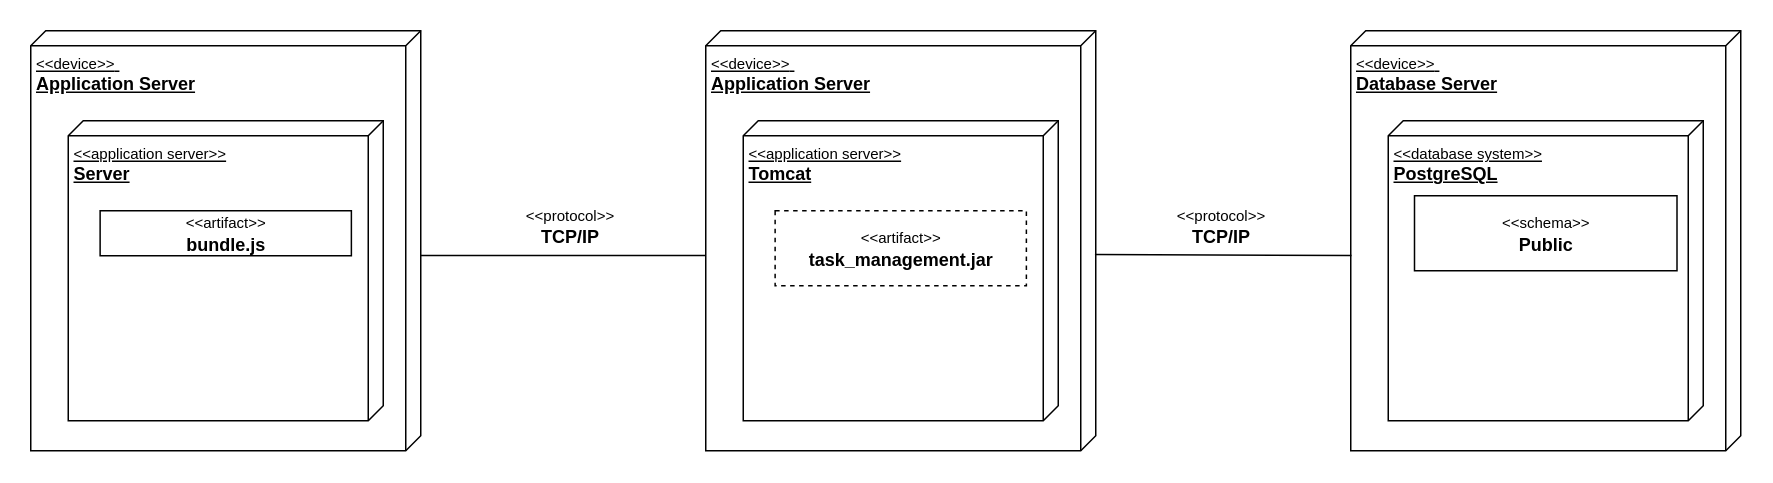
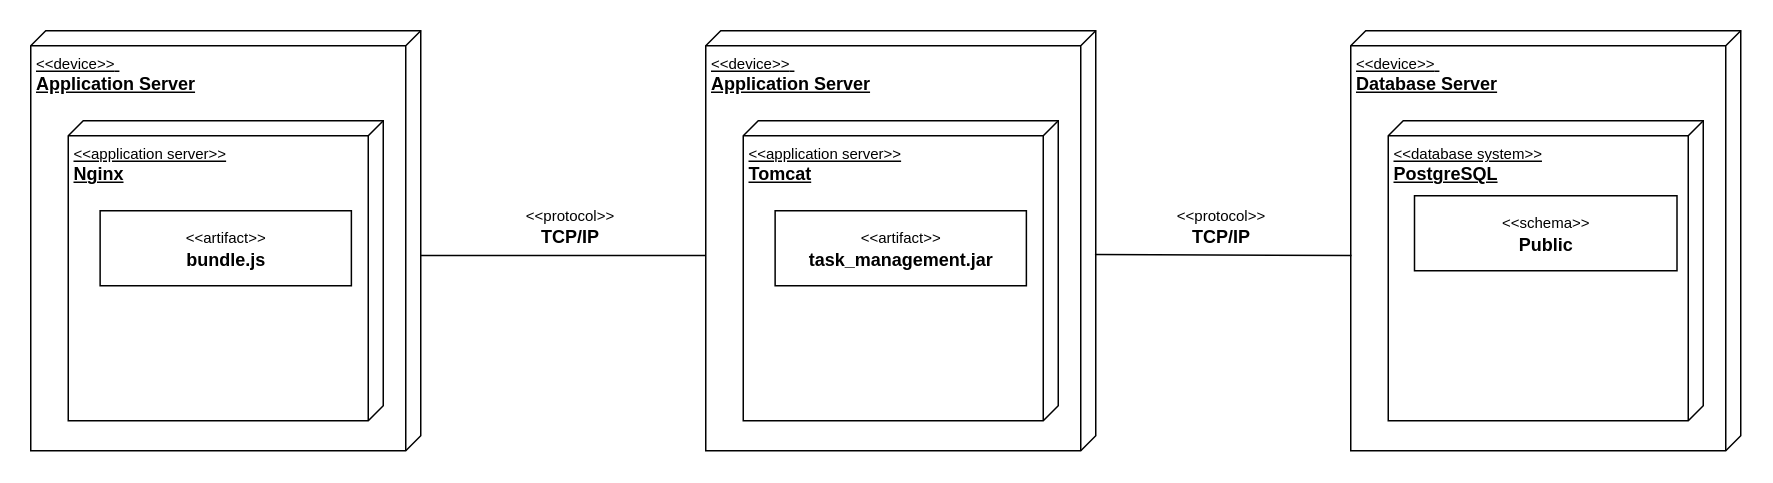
  <mxCell id="0" />
  <mxCell id="1" parent="0" />
  <mxCell id="2" value="&lt;font style=&quot;font-size: 10px&quot;&gt;&amp;lt;&amp;lt;device&amp;gt;&amp;gt;&lt;/font&gt;&lt;b&gt;&amp;nbsp;&lt;br&gt;Database Server&lt;/b&gt;" style="verticalAlign=top;align=left;spacingTop=8;spacingLeft=2;spacingRight=12;shape=cube;size=10;direction=south;fontStyle=4;html=1;" parent="1" vertex="1"><mxGeometry x="900" y="20" width="260" height="280" as="geometry" /></mxCell>
  <mxCell id="3" value="&lt;font&gt;&lt;span style=&quot;font-size: 10px&quot;&gt;&amp;lt;&amp;lt;database system&amp;gt;&amp;gt;&lt;/span&gt;&lt;br&gt;&lt;font style=&quot;font-size: 12px&quot;&gt;&lt;b&gt;PostgreSQL&lt;/b&gt;&lt;/font&gt;&lt;br&gt;&lt;/font&gt;" style="verticalAlign=top;align=left;spacingTop=8;spacingLeft=2;spacingRight=12;shape=cube;size=10;direction=south;fontStyle=4;html=1;" parent="1" vertex="1"><mxGeometry x="925" y="80" width="210" height="200" as="geometry" /></mxCell>
  <mxCell id="4" value="&lt;font&gt;&lt;span style=&quot;font-size: 10px&quot;&gt;&amp;lt;&amp;lt;schema&amp;gt;&amp;gt;&lt;/span&gt;&lt;br&gt;&lt;font style=&quot;font-size: 12px&quot;&gt;&lt;b&gt;Public&lt;/b&gt;&lt;/font&gt;&lt;br&gt;&lt;/font&gt;" style="html=1;" parent="1" vertex="1"><mxGeometry x="942.5" y="130" width="175" height="50" as="geometry" /></mxCell>
  <mxCell id="5" value="&lt;font style=&quot;font-size: 10px&quot;&gt;&amp;lt;&amp;lt;device&amp;gt;&amp;gt;&lt;/font&gt;&lt;b&gt;&amp;nbsp;&lt;br&gt;Application Server&lt;br&gt;&lt;/b&gt;" style="verticalAlign=top;align=left;spacingTop=8;spacingLeft=2;spacingRight=12;shape=cube;size=10;direction=south;fontStyle=4;html=1;" parent="1" vertex="1"><mxGeometry x="470" y="20" width="260" height="280" as="geometry" /></mxCell>
  <mxCell id="6" value="&lt;font&gt;&lt;span style=&quot;font-size: 10px&quot;&gt;&amp;lt;&amp;lt;application server&amp;gt;&amp;gt;&lt;/span&gt;&lt;br&gt;&lt;font style=&quot;font-size: 12px&quot;&gt;&lt;b&gt;Tomcat&lt;/b&gt;&lt;/font&gt;&lt;br&gt;&lt;/font&gt;" style="verticalAlign=top;align=left;spacingTop=8;spacingLeft=2;spacingRight=12;shape=cube;size=10;direction=south;fontStyle=4;html=1;" parent="1" vertex="1"><mxGeometry x="495" y="80" width="210" height="200" as="geometry" /></mxCell>
- <mxCell id="7" value="&lt;font&gt;&lt;span style=&quot;font-size: 10px&quot;&gt;&amp;lt;&amp;lt;artifact&amp;gt;&amp;gt;&lt;/span&gt;&lt;br&gt;&lt;font style=&quot;font-size: 12px&quot;&gt;&lt;b&gt;task_management.jar&lt;/b&gt;&lt;/font&gt;&lt;br&gt;&lt;/font&gt;" style="html=1;dashed=1;" parent="1" vertex="1"><mxGeometry x="516.25" y="140" width="167.5" height="50" as="geometry" /></mxCell>
+ <mxCell id="7" value="&lt;font&gt;&lt;span style=&quot;font-size: 10px&quot;&gt;&amp;lt;&amp;lt;artifact&amp;gt;&amp;gt;&lt;/span&gt;&lt;br&gt;&lt;font style=&quot;font-size: 12px&quot;&gt;&lt;b&gt;task_management.jar&lt;/b&gt;&lt;/font&gt;&lt;br&gt;&lt;/font&gt;" style="html=1;" parent="1" vertex="1"><mxGeometry x="516.25" y="140" width="167.5" height="50" as="geometry" /></mxCell>
  <mxCell id="8" value="" style="endArrow=none;html=1;exitX=0.533;exitY=0.002;exitDx=0;exitDy=0;exitPerimeter=0;entryX=0.535;entryY=0.998;entryDx=0;entryDy=0;entryPerimeter=0;" parent="1" source="5" target="2" edge="1"><mxGeometry width="50" height="50" relative="1" as="geometry"><mxPoint x="810" y="170" as="sourcePoint" /><mxPoint x="860" y="120" as="targetPoint" /></mxGeometry></mxCell>
  <mxCell id="9" value="&lt;font&gt;&lt;span style=&quot;font-size: 10px&quot;&gt;&amp;lt;&amp;lt;protocol&amp;gt;&amp;gt;&lt;/span&gt;&lt;br&gt;&lt;font style=&quot;font-size: 12px&quot;&gt;&lt;b&gt;TCP/IP&lt;/b&gt;&lt;/font&gt;&lt;br&gt;&lt;/font&gt;" style="text;html=1;strokeColor=none;fillColor=none;align=center;verticalAlign=middle;whiteSpace=wrap;rounded=0;" parent="1" vertex="1"><mxGeometry x="794" y="140" width="40" height="20" as="geometry" /></mxCell>
  <mxCell id="10" value="&lt;font style=&quot;font-size: 10px&quot;&gt;&amp;lt;&amp;lt;device&amp;gt;&amp;gt;&lt;/font&gt;&lt;b&gt;&amp;nbsp;&lt;br&gt;Application Server&lt;br&gt;&lt;/b&gt;" style="verticalAlign=top;align=left;spacingTop=8;spacingLeft=2;spacingRight=12;shape=cube;size=10;direction=south;fontStyle=4;html=1;" parent="1" vertex="1"><mxGeometry x="20" y="20" width="260" height="280" as="geometry" /></mxCell>
- <mxCell id="11" value="&lt;font&gt;&lt;span style=&quot;font-size: 10px&quot;&gt;&amp;lt;&amp;lt;application server&amp;gt;&amp;gt;&lt;/span&gt;&lt;br&gt;&lt;b&gt;Server&lt;/b&gt;&lt;br&gt;&lt;/font&gt;" style="verticalAlign=top;align=left;spacingTop=8;spacingLeft=2;spacingRight=12;shape=cube;size=10;direction=south;fontStyle=4;html=1;" parent="1" vertex="1"><mxGeometry x="45" y="80" width="210" height="200" as="geometry" /></mxCell>
- <mxCell id="12" value="&lt;font&gt;&lt;span style=&quot;font-size: 10px&quot;&gt;&amp;lt;&amp;lt;artifact&amp;gt;&amp;gt;&lt;/span&gt;&lt;br&gt;&lt;b&gt;bundle.js&lt;/b&gt;&lt;br&gt;&lt;/font&gt;" style="html=1;" parent="1" vertex="1"><mxGeometry x="66.25" y="140" width="167.5" height="30" as="geometry" /></mxCell>
+ <mxCell id="11" value="&lt;font&gt;&lt;span style=&quot;font-size: 10px&quot;&gt;&amp;lt;&amp;lt;application server&amp;gt;&amp;gt;&lt;/span&gt;&lt;br&gt;&lt;b&gt;Nginx&lt;/b&gt;&lt;br&gt;&lt;/font&gt;" style="verticalAlign=top;align=left;spacingTop=8;spacingLeft=2;spacingRight=12;shape=cube;size=10;direction=south;fontStyle=4;html=1;" parent="1" vertex="1"><mxGeometry x="45" y="80" width="210" height="200" as="geometry" /></mxCell>
+ <mxCell id="12" value="&lt;font&gt;&lt;span style=&quot;font-size: 10px&quot;&gt;&amp;lt;&amp;lt;artifact&amp;gt;&amp;gt;&lt;/span&gt;&lt;br&gt;&lt;b&gt;bundle.js&lt;/b&gt;&lt;br&gt;&lt;/font&gt;" style="html=1;" parent="1" vertex="1"><mxGeometry x="66.25" y="140" width="167.5" height="50" as="geometry" /></mxCell>
  <mxCell id="13" value="" style="endArrow=none;html=1;exitX=0.535;exitY=0;exitDx=0;exitDy=0;exitPerimeter=0;entryX=0.535;entryY=1;entryDx=0;entryDy=0;entryPerimeter=0;" parent="1" source="10" target="5" edge="1"><mxGeometry width="50" height="50" relative="1" as="geometry"><mxPoint x="280" y="164.58" as="sourcePoint" /><mxPoint x="451.04" y="165.14" as="targetPoint" /></mxGeometry></mxCell>
  <mxCell id="14" value="&lt;font&gt;&lt;span style=&quot;font-size: 10px&quot;&gt;&amp;lt;&amp;lt;protocol&amp;gt;&amp;gt;&lt;/span&gt;&lt;br&gt;&lt;font style=&quot;font-size: 12px&quot;&gt;&lt;b&gt;TCP/IP&lt;/b&gt;&lt;/font&gt;&lt;br&gt;&lt;/font&gt;" style="text;html=1;strokeColor=none;fillColor=none;align=center;verticalAlign=middle;whiteSpace=wrap;rounded=0;" parent="1" vertex="1"><mxGeometry x="360" y="140" width="40" height="20" as="geometry" /></mxCell>
